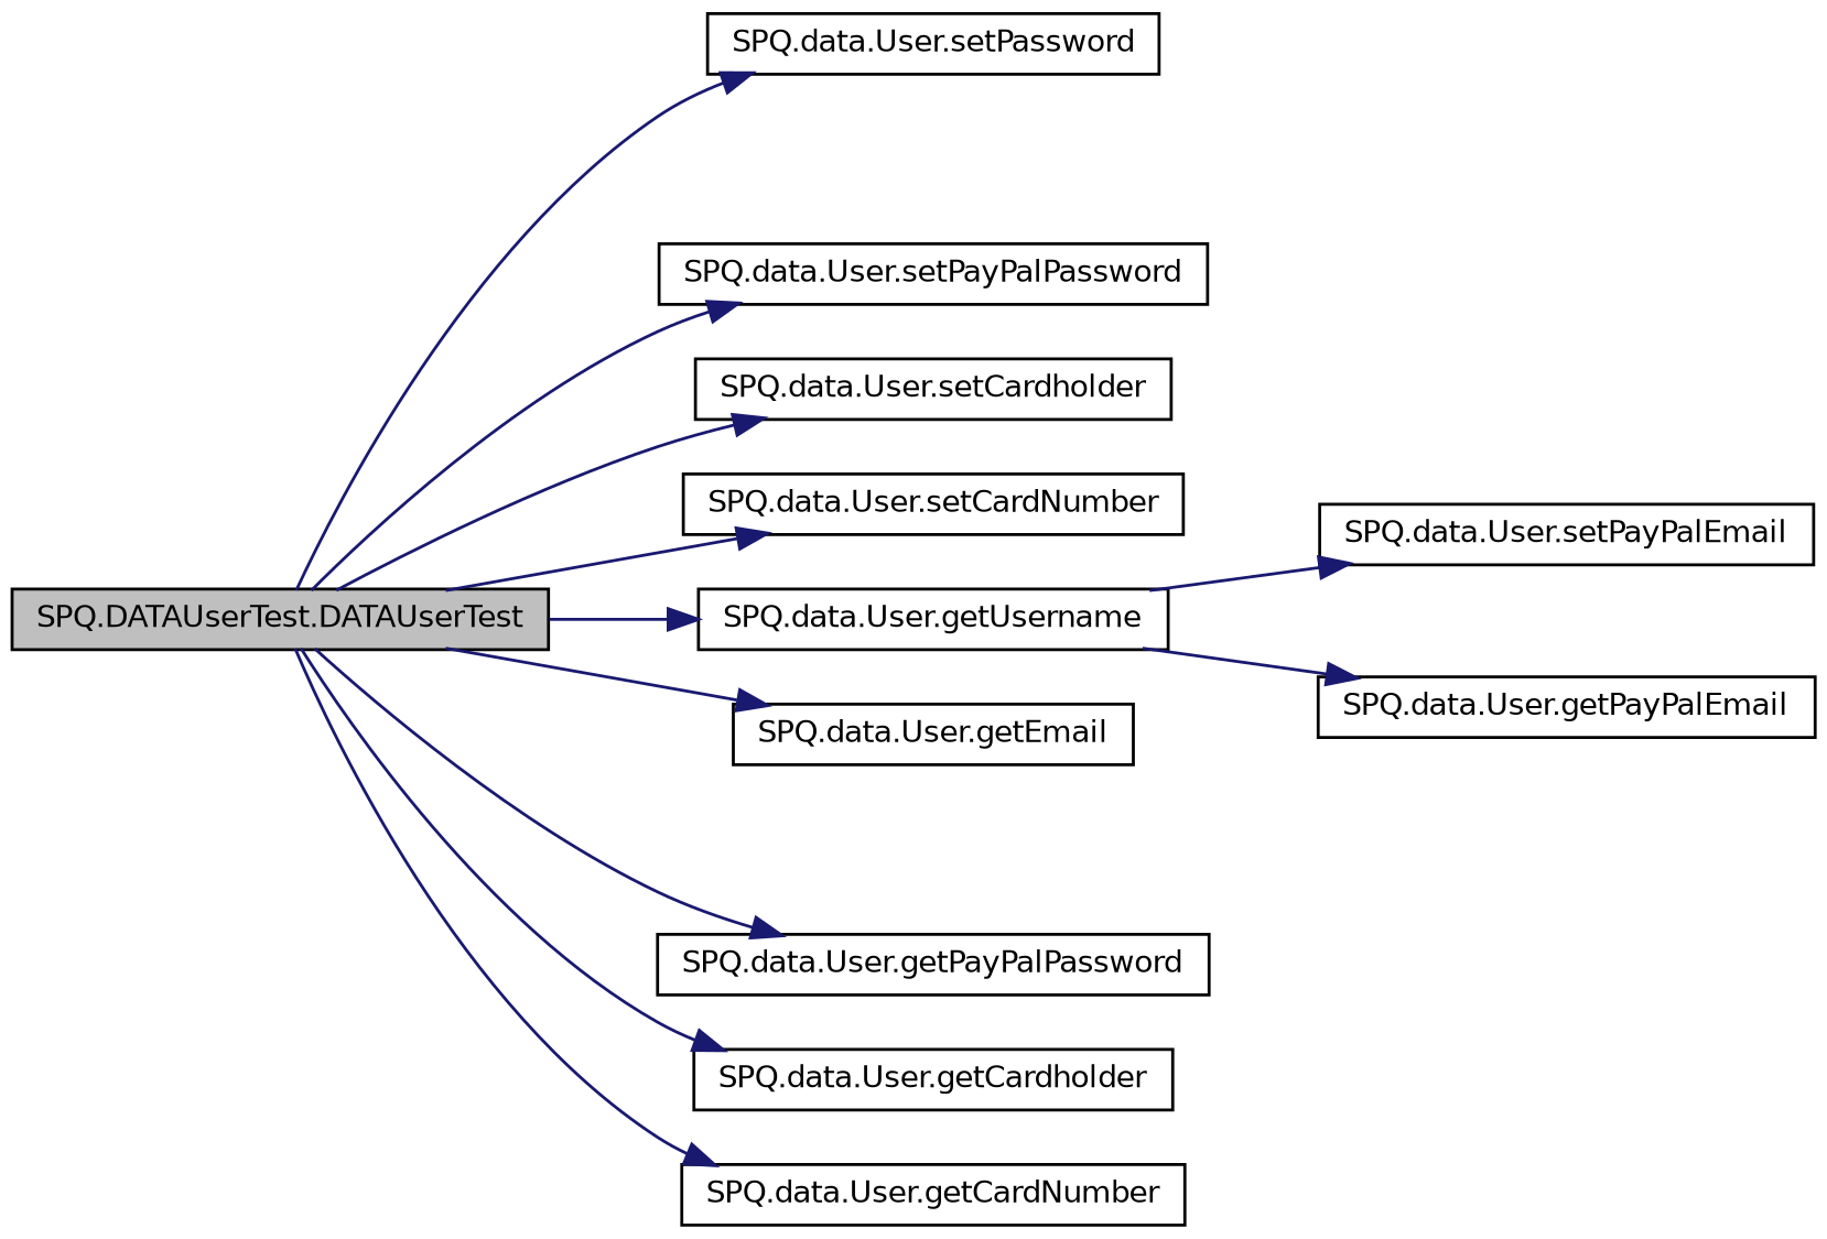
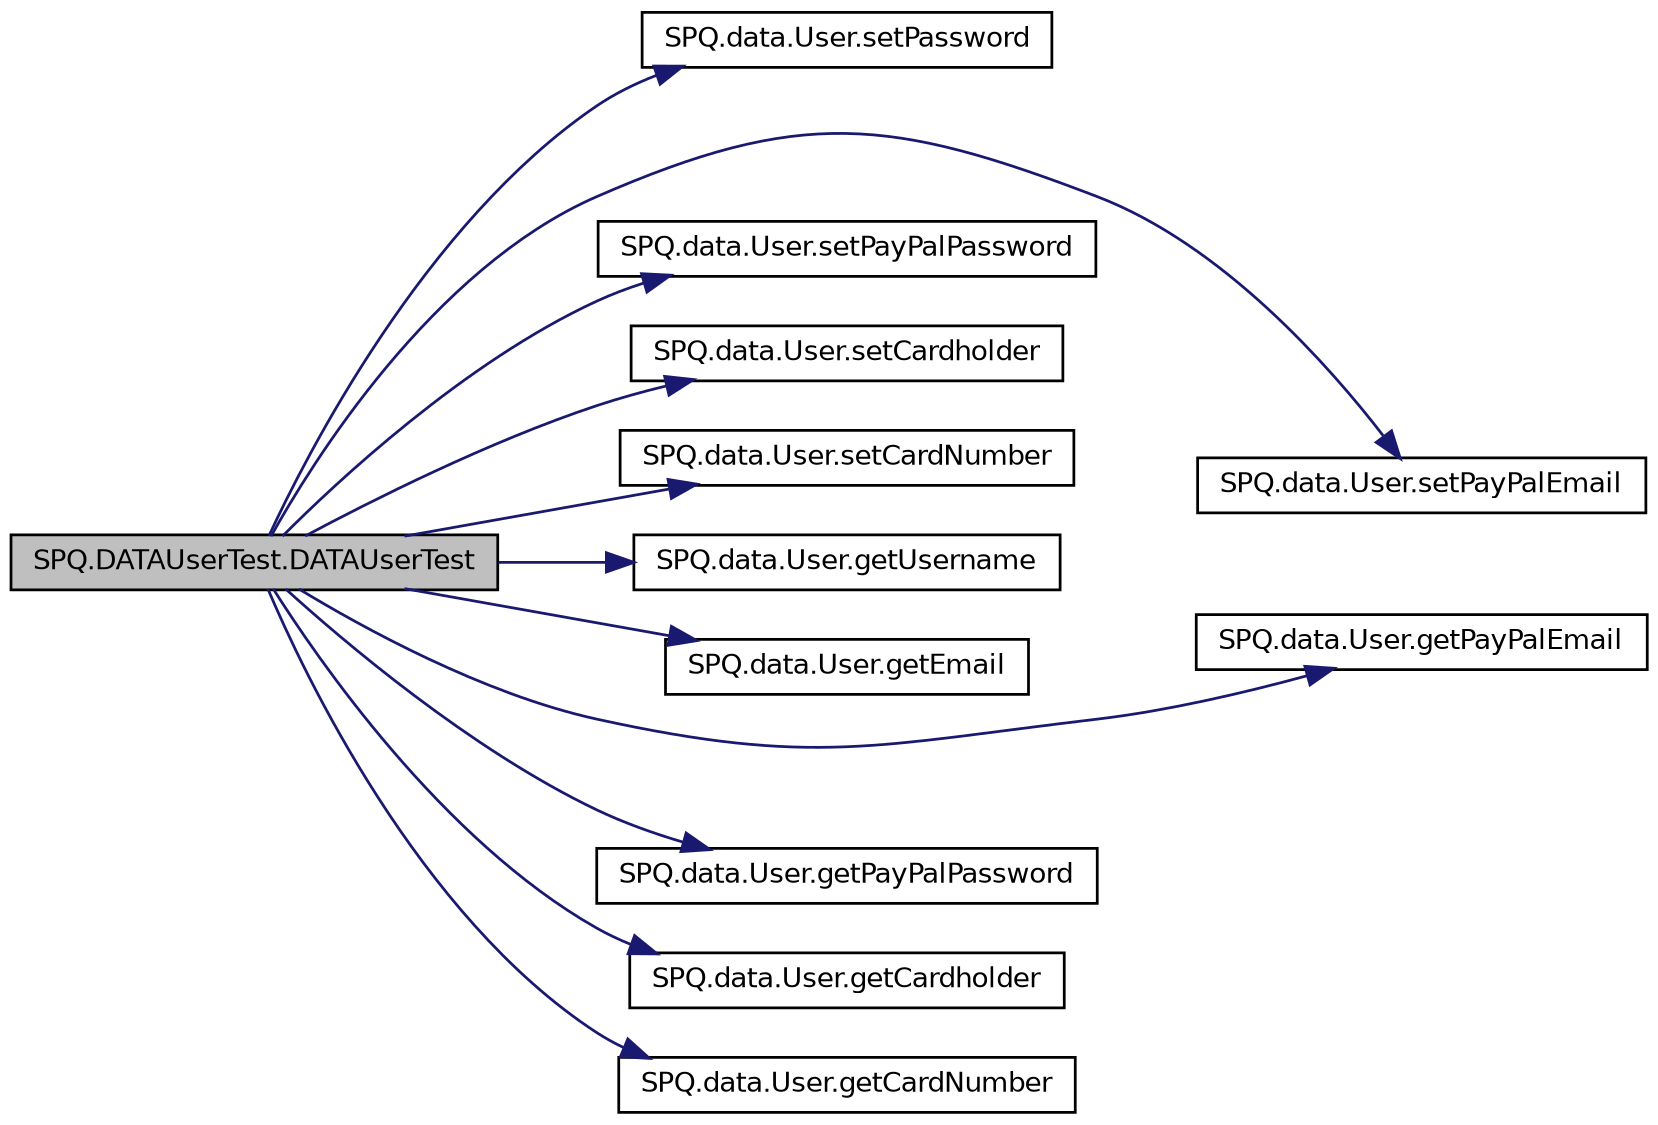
  digraph {
    rankdir=LR
    node [color=black fillcolor=white fontname=Helvetica fontsize=10 shape=record style=filled]
    edge [color=midnightblue fontname=Helvetica fontsize=10 labelfontname=Helvetica labelfontsize=10 style=solid]
    n1 [fillcolor=grey75 fontcolor=black height=0.2 label="SPQ.DATAUserTest.DATAUserTest" width=0.4]
    n2 [height=0.2 label="SPQ.data.User.setPassword" width=0.4]
    n3 [height=0.2 label="SPQ.data.User.setPayPalEmail" width=0.4]
    n4 [height=0.2 label="SPQ.data.User.setPayPalPassword" width=0.4]
    n5 [height=0.2 label="SPQ.data.User.setCardholder" width=0.4]
    n6 [height=0.2 label="SPQ.data.User.setCardNumber" width=0.4]
    n7 [height=0.2 label="SPQ.data.User.getUsername" width=0.4]
    n8 [height=0.2 label="SPQ.data.User.getEmail" width=0.4]
    n9 [height=0.2 label="SPQ.data.User.getPayPalEmail" width=0.4]
    n10 [height=0.2 label="SPQ.data.User.getPayPalPassword" width=0.4]
    n11 [height=0.2 label="SPQ.data.User.getCardholder" width=0.4]
    n12 [height=0.2 label="SPQ.data.User.getCardNumber" width=0.4]
    n1 -> n2
-   n7 -> n3
+   n1 -> n3
    n1 -> n4
    n1 -> n5
    n1 -> n6
    n1 -> n7
    n1 -> n8
-   n7 -> n9
+   n1 -> n9
    n1 -> n10
    n1 -> n11
    n1 -> n12
  }
